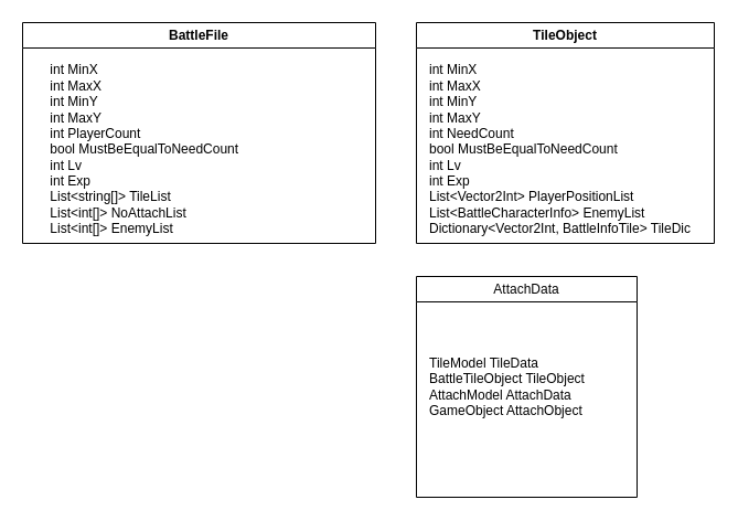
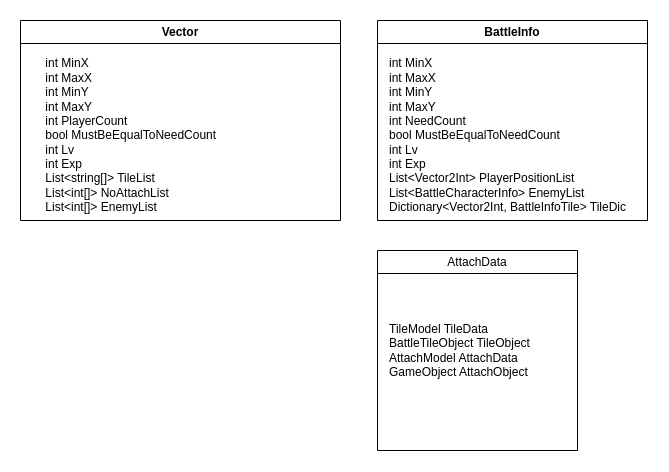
  <mxCell id="0" />
  <mxCell id="1" parent="0" />
- <mxCell id="2" value="BattleFile" style="swimlane;whiteSpace=wrap;html=1;" vertex="1" parent="1"><mxGeometry x="20" y="20" width="320" height="200" as="geometry" /></mxCell>
+ <mxCell id="2" value="Vector" style="swimlane;whiteSpace=wrap;html=1;" vertex="1" parent="1"><mxGeometry x="20" y="20" width="320" height="200" as="geometry" /></mxCell>
  <mxCell id="3" value="&lt;div&gt;&amp;nbsp; &amp;nbsp; int MinX&lt;/div&gt;&lt;div&gt;&amp;nbsp; &amp;nbsp; int MaxX&lt;/div&gt;&lt;div&gt;&amp;nbsp; &amp;nbsp; int MinY&lt;/div&gt;&lt;div&gt;&amp;nbsp; &amp;nbsp; int MaxY&lt;/div&gt;&lt;div&gt;&amp;nbsp; &amp;nbsp; int PlayerCount&lt;/div&gt;&lt;div&gt;&amp;nbsp; &amp;nbsp; bool MustBeEqualToNeedCount&lt;/div&gt;&lt;div&gt;&amp;nbsp; &amp;nbsp; int Lv&lt;/div&gt;&lt;div&gt;&amp;nbsp; &amp;nbsp; int Exp&lt;/div&gt;&lt;div&gt;&amp;nbsp; &amp;nbsp; List&amp;lt;string[]&amp;gt; TileList&lt;/div&gt;&lt;div&gt;&amp;nbsp; &amp;nbsp; List&amp;lt;int[]&amp;gt; NoAttachList&lt;/div&gt;&lt;div&gt;&amp;nbsp; &amp;nbsp; List&amp;lt;int[]&amp;gt; EnemyList&lt;/div&gt;" style="text;html=1;align=left;verticalAlign=middle;resizable=0;points=[];autosize=1;strokeColor=none;fillColor=none;fontFamily=Helvetica;fontSize=12;fontColor=default;fontStyle=0;" vertex="1" parent="2"><mxGeometry x="10" y="30" width="210" height="170" as="geometry" /></mxCell>
- <mxCell id="4" value="TileObject" style="swimlane;whiteSpace=wrap;html=1;strokeColor=default;align=center;verticalAlign=middle;fillColor=default;" vertex="1" parent="1"><mxGeometry x="377" y="20" width="270" height="200" as="geometry" /></mxCell>
+ <mxCell id="4" value="BattleInfo" style="swimlane;whiteSpace=wrap;html=1;strokeColor=default;align=center;verticalAlign=middle;fillColor=default;" vertex="1" parent="1"><mxGeometry x="377" y="20" width="270" height="200" as="geometry" /></mxCell>
  <mxCell id="5" value="&lt;div&gt;int MinX&lt;/div&gt;&lt;div&gt;int MaxX&lt;/div&gt;&lt;div&gt;int MinY&lt;/div&gt;&lt;div&gt;int MaxY&lt;/div&gt;&lt;div&gt;int NeedCount&lt;/div&gt;&lt;div&gt;bool MustBeEqualToNeedCount&lt;/div&gt;&lt;div&gt;int Lv&lt;/div&gt;&lt;div&gt;int Exp&lt;/div&gt;&lt;div&gt;List&amp;lt;Vector2Int&amp;gt; PlayerPositionList&lt;/div&gt;&lt;div&gt;List&amp;lt;BattleCharacterInfo&amp;gt; EnemyList&lt;/div&gt;&lt;div&gt;Dictionary&amp;lt;Vector2Int, BattleInfoTile&amp;gt; TileDic&lt;/div&gt;" style="text;html=1;align=left;verticalAlign=middle;resizable=0;points=[];autosize=1;strokeColor=none;fillColor=none;fontFamily=Helvetica;fontSize=12;fontColor=default;fontStyle=0;" vertex="1" parent="4"><mxGeometry x="10" y="30" width="260" height="170" as="geometry" /></mxCell>
  <mxCell id="6" value="&lt;span style=&quot;font-weight: 400; text-align: left; text-wrap: nowrap;&quot;&gt;AttachData&lt;/span&gt;" style="swimlane;whiteSpace=wrap;html=1;strokeColor=default;align=center;verticalAlign=middle;fontFamily=Helvetica;fontSize=12;fontColor=default;fontStyle=1;fillColor=default;" vertex="1" parent="1"><mxGeometry x="377" y="250" width="200" height="200" as="geometry" /></mxCell>
  <mxCell id="7" value="&lt;div&gt;&lt;span style=&quot;background-color: initial;&quot;&gt;TileModel TileData&lt;/span&gt;&lt;br&gt;&lt;/div&gt;&lt;div&gt;BattleTileObject TileObject&lt;/div&gt;&lt;div&gt;AttachModel AttachData&lt;/div&gt;&lt;div&gt;GameObject AttachObject&lt;/div&gt;" style="text;html=1;align=left;verticalAlign=middle;resizable=0;points=[];autosize=1;strokeColor=none;fillColor=none;fontFamily=Helvetica;fontSize=12;fontColor=default;fontStyle=0;" vertex="1" parent="6"><mxGeometry x="10" y="65" width="160" height="70" as="geometry" /></mxCell>
